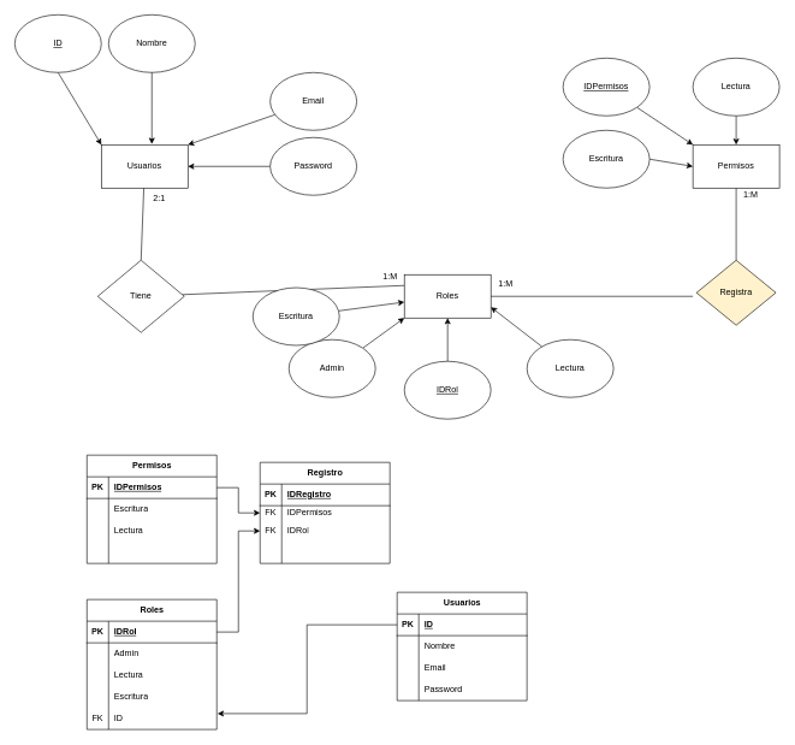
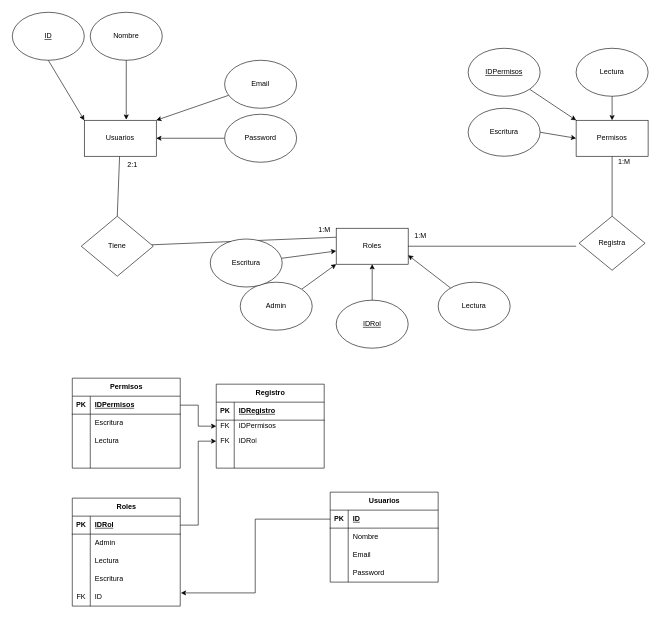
  <mxCell id="0" />
  <mxCell id="1" parent="0" />
  <mxCell id="2" style="rounded=0;orthogonalLoop=1;jettySize=auto;html=1;entryX=0.5;entryY=0;entryDx=0;entryDy=0;endArrow=none;endFill=0;" parent="1" source="3" target="13" edge="1"><mxGeometry relative="1" as="geometry" /></mxCell>
  <mxCell id="3" value="Usuarios" style="rounded=0;whiteSpace=wrap;html=1;" parent="1" vertex="1"><mxGeometry x="140" y="200" width="120" height="60" as="geometry" /></mxCell>
  <mxCell id="4" style="rounded=0;orthogonalLoop=1;jettySize=auto;html=1;exitX=0.5;exitY=1;exitDx=0;exitDy=0;entryX=0;entryY=0;entryDx=0;entryDy=0;" parent="1" source="5" target="3" edge="1"><mxGeometry relative="1" as="geometry" /></mxCell>
  <mxCell id="5" value="&lt;u&gt;ID&lt;/u&gt;" style="ellipse;whiteSpace=wrap;html=1;" parent="1" vertex="1"><mxGeometry y="20" width="120" height="80" as="geometry" x="20" /></mxCell>
  <mxCell id="6" value="Nombre" style="ellipse;whiteSpace=wrap;html=1;" parent="1" vertex="1"><mxGeometry x="150" y="20" width="120" height="80" as="geometry" /></mxCell>
  <mxCell id="7" style="rounded=0;orthogonalLoop=1;jettySize=auto;html=1;entryX=1;entryY=0;entryDx=0;entryDy=0;" parent="1" source="8" target="3" edge="1"><mxGeometry relative="1" as="geometry" /></mxCell>
  <mxCell id="8" value="Email" style="ellipse;whiteSpace=wrap;html=1;" parent="1" vertex="1"><mxGeometry x="374" y="100" width="120" height="80" as="geometry" /></mxCell>
  <mxCell id="9" style="rounded=0;orthogonalLoop=1;jettySize=auto;html=1;entryX=1;entryY=0.5;entryDx=0;entryDy=0;" parent="1" source="10" target="3" edge="1"><mxGeometry relative="1" as="geometry" /></mxCell>
  <mxCell id="10" value="Password" style="ellipse;whiteSpace=wrap;html=1;" parent="1" vertex="1"><mxGeometry x="374" y="190" width="120" height="80" as="geometry" /></mxCell>
  <mxCell id="11" style="rounded=0;orthogonalLoop=1;jettySize=auto;html=1;exitX=0.5;exitY=1;exitDx=0;exitDy=0;entryX=0.583;entryY=-0.017;entryDx=0;entryDy=0;entryPerimeter=0;" parent="1" source="6" target="3" edge="1"><mxGeometry relative="1" as="geometry" /></mxCell>
  <mxCell id="12" style="rounded=0;orthogonalLoop=1;jettySize=auto;html=1;endArrow=none;endFill=0;entryX=0;entryY=0.25;entryDx=0;entryDy=0;" parent="1" source="13" target="14" edge="1"><mxGeometry relative="1" as="geometry"><mxPoint x="550" y="400" as="targetPoint" /></mxGeometry></mxCell>
  <mxCell id="13" value="Tiene" style="rhombus;whiteSpace=wrap;html=1;" parent="1" vertex="1"><mxGeometry x="135" y="360" width="120" height="100" as="geometry" /></mxCell>
  <mxCell id="14" value="Roles" style="rounded=0;whiteSpace=wrap;html=1;" parent="1" vertex="1"><mxGeometry x="560" y="380" width="120" height="60" as="geometry" /></mxCell>
  <mxCell id="15" style="edgeStyle=orthogonalEdgeStyle;rounded=0;orthogonalLoop=1;jettySize=auto;html=1;entryX=0.5;entryY=1;entryDx=0;entryDy=0;endArrow=none;endFill=0;" parent="1" source="16" target="17" edge="1"><mxGeometry relative="1" as="geometry" /></mxCell>
- <mxCell id="16" value="Registra" style="rhombus;whiteSpace=wrap;html=1;fillColor=#fff2cc;" parent="1" vertex="1"><mxGeometry x="965" y="360" width="110" height="90" as="geometry" /></mxCell>
+ <mxCell id="16" value="Registra" style="rhombus;whiteSpace=wrap;html=1;" parent="1" vertex="1"><mxGeometry x="965" y="360" width="110" height="90" as="geometry" /></mxCell>
  <mxCell id="17" value="Permisos" style="rounded=0;whiteSpace=wrap;html=1;" parent="1" vertex="1"><mxGeometry x="960" y="200" width="120" height="60" as="geometry" /></mxCell>
  <mxCell id="18" style="rounded=0;orthogonalLoop=1;jettySize=auto;html=1;entryX=0;entryY=0;entryDx=0;entryDy=0;" parent="1" source="19" target="17" edge="1"><mxGeometry relative="1" as="geometry" /></mxCell>
  <mxCell id="19" value="&lt;u&gt;IDPermisos&lt;/u&gt;" style="ellipse;whiteSpace=wrap;html=1;" parent="1" vertex="1"><mxGeometry x="780" y="80" width="120" height="80" as="geometry" /></mxCell>
  <mxCell id="20" style="edgeStyle=orthogonalEdgeStyle;rounded=0;orthogonalLoop=1;jettySize=auto;html=1;entryX=0.5;entryY=0;entryDx=0;entryDy=0;" parent="1" source="21" target="17" edge="1"><mxGeometry relative="1" as="geometry" /></mxCell>
  <mxCell id="21" value="Lectura" style="ellipse;whiteSpace=wrap;html=1;" parent="1" vertex="1"><mxGeometry x="960" y="80" width="120" height="80" as="geometry" /></mxCell>
  <mxCell id="22" style="rounded=0;orthogonalLoop=1;jettySize=auto;html=1;exitX=1;exitY=0.5;exitDx=0;exitDy=0;entryX=0;entryY=0.5;entryDx=0;entryDy=0;" parent="1" source="23" target="17" edge="1"><mxGeometry relative="1" as="geometry" /></mxCell>
  <mxCell id="23" value="Escritura" style="ellipse;whiteSpace=wrap;html=1;" parent="1" vertex="1"><mxGeometry x="780" y="180" width="120" height="80" as="geometry" /></mxCell>
  <mxCell id="24" style="rounded=0;orthogonalLoop=1;jettySize=auto;html=1;exitX=1;exitY=0;exitDx=0;exitDy=0;entryX=0;entryY=1;entryDx=0;entryDy=0;" parent="1" source="25" target="14" edge="1"><mxGeometry relative="1" as="geometry" /></mxCell>
  <mxCell id="25" value="Admin" style="ellipse;whiteSpace=wrap;html=1;" parent="1" vertex="1"><mxGeometry x="400" y="470" width="120" height="80" as="geometry" /></mxCell>
  <mxCell id="26" style="edgeStyle=orthogonalEdgeStyle;rounded=0;orthogonalLoop=1;jettySize=auto;html=1;exitX=0.5;exitY=0;exitDx=0;exitDy=0;entryX=0.5;entryY=1;entryDx=0;entryDy=0;" parent="1" source="27" target="14" edge="1"><mxGeometry relative="1" as="geometry" /></mxCell>
  <mxCell id="27" value="&lt;u&gt;IDRol&lt;/u&gt;" style="ellipse;whiteSpace=wrap;html=1;" parent="1" vertex="1"><mxGeometry x="560" y="500" width="120" height="80" as="geometry" /></mxCell>
  <mxCell id="28" style="rounded=0;orthogonalLoop=1;jettySize=auto;html=1;entryX=1;entryY=0.75;entryDx=0;entryDy=0;" parent="1" source="29" target="14" edge="1"><mxGeometry relative="1" as="geometry" /></mxCell>
  <mxCell id="29" value="Lectura" style="ellipse;whiteSpace=wrap;html=1;" parent="1" vertex="1"><mxGeometry x="730" y="470" width="120" height="80" as="geometry" /></mxCell>
  <mxCell id="30" style="rounded=0;orthogonalLoop=1;jettySize=auto;html=1;startArrow=none;startFill=0;endArrow=none;endFill=0;" parent="1" source="14" edge="1"><mxGeometry relative="1" as="geometry"><mxPoint x="960" y="410" as="targetPoint" /></mxGeometry></mxCell>
  <mxCell id="31" value="2:1" style="text;html=1;align=center;verticalAlign=middle;resizable=0;points=[];autosize=1;strokeColor=none;fillColor=none;" parent="1" vertex="1"><mxGeometry x="200" y="260" width="40" height="30" as="geometry" /></mxCell>
  <mxCell id="32" value="1:M" style="text;html=1;align=center;verticalAlign=middle;resizable=0;points=[];autosize=1;strokeColor=none;fillColor=none;" parent="1" vertex="1"><mxGeometry x="520" y="368" width="40" height="30" as="geometry" /></mxCell>
  <mxCell id="33" value="1:M" style="text;html=1;align=center;verticalAlign=middle;resizable=0;points=[];autosize=1;strokeColor=none;fillColor=none;" parent="1" vertex="1"><mxGeometry x="680" y="378" width="40" height="30" as="geometry" /></mxCell>
  <mxCell id="34" value="1:M" style="text;html=1;align=center;verticalAlign=middle;resizable=0;points=[];autosize=1;strokeColor=none;fillColor=none;" parent="1" vertex="1"><mxGeometry x="1020" y="254" width="40" height="30" as="geometry" /></mxCell>
  <mxCell id="35" value="Permisos" style="shape=table;startSize=30;container=1;collapsible=1;childLayout=tableLayout;fixedRows=1;rowLines=0;fontStyle=1;align=center;resizeLast=1;html=1;" parent="1" vertex="1"><mxGeometry x="120" y="630" width="180" height="150" as="geometry"><mxRectangle x="20" y="750" width="90" height="30" as="alternateBounds" /></mxGeometry></mxCell>
  <mxCell id="36" value="" style="shape=tableRow;horizontal=0;startSize=0;swimlaneHead=0;swimlaneBody=0;fillColor=none;collapsible=0;dropTarget=0;points=[[0,0.5],[1,0.5]];portConstraint=eastwest;top=0;left=0;right=0;bottom=1;" parent="35" vertex="1"><mxGeometry y="30" width="180" height="30" as="geometry" /></mxCell>
  <mxCell id="37" value="PK" style="shape=partialRectangle;connectable=0;fillColor=none;top=0;left=0;bottom=0;right=0;fontStyle=1;overflow=hidden;whiteSpace=wrap;html=1;" parent="36" vertex="1"><mxGeometry width="30" height="30" as="geometry"><mxRectangle width="30" height="30" as="alternateBounds" /></mxGeometry></mxCell>
  <mxCell id="38" value="IDPermisos" style="shape=partialRectangle;connectable=0;fillColor=none;top=0;left=0;bottom=0;right=0;align=left;spacingLeft=6;fontStyle=5;overflow=hidden;whiteSpace=wrap;html=1;" parent="36" vertex="1"><mxGeometry x="30" width="150" height="30" as="geometry"><mxRectangle width="150" height="30" as="alternateBounds" /></mxGeometry></mxCell>
  <mxCell id="39" value="" style="shape=tableRow;horizontal=0;startSize=0;swimlaneHead=0;swimlaneBody=0;fillColor=none;collapsible=0;dropTarget=0;points=[[0,0.5],[1,0.5]];portConstraint=eastwest;top=0;left=0;right=0;bottom=0;" parent="35" vertex="1"><mxGeometry y="60" width="180" height="30" as="geometry" /></mxCell>
  <mxCell id="40" value="" style="shape=partialRectangle;connectable=0;fillColor=none;top=0;left=0;bottom=0;right=0;editable=1;overflow=hidden;whiteSpace=wrap;html=1;" parent="39" vertex="1"><mxGeometry width="30" height="30" as="geometry"><mxRectangle width="30" height="30" as="alternateBounds" /></mxGeometry></mxCell>
  <mxCell id="41" value="Escritura" style="shape=partialRectangle;connectable=0;fillColor=none;top=0;left=0;bottom=0;right=0;align=left;spacingLeft=6;overflow=hidden;whiteSpace=wrap;html=1;" parent="39" vertex="1"><mxGeometry x="30" width="150" height="30" as="geometry"><mxRectangle width="150" height="30" as="alternateBounds" /></mxGeometry></mxCell>
  <mxCell id="42" value="" style="shape=tableRow;horizontal=0;startSize=0;swimlaneHead=0;swimlaneBody=0;fillColor=none;collapsible=0;dropTarget=0;points=[[0,0.5],[1,0.5]];portConstraint=eastwest;top=0;left=0;right=0;bottom=0;" parent="35" vertex="1"><mxGeometry y="90" width="180" height="30" as="geometry" /></mxCell>
  <mxCell id="43" value="" style="shape=partialRectangle;connectable=0;fillColor=none;top=0;left=0;bottom=0;right=0;editable=1;overflow=hidden;whiteSpace=wrap;html=1;" parent="42" vertex="1"><mxGeometry width="30" height="30" as="geometry"><mxRectangle width="30" height="30" as="alternateBounds" /></mxGeometry></mxCell>
  <mxCell id="44" value="Lectura" style="shape=partialRectangle;connectable=0;fillColor=none;top=0;left=0;bottom=0;right=0;align=left;spacingLeft=6;overflow=hidden;whiteSpace=wrap;html=1;" parent="42" vertex="1"><mxGeometry x="30" width="150" height="30" as="geometry"><mxRectangle width="150" height="30" as="alternateBounds" /></mxGeometry></mxCell>
  <mxCell id="45" value="" style="shape=tableRow;horizontal=0;startSize=0;swimlaneHead=0;swimlaneBody=0;fillColor=none;collapsible=0;dropTarget=0;points=[[0,0.5],[1,0.5]];portConstraint=eastwest;top=0;left=0;right=0;bottom=0;" parent="35" vertex="1"><mxGeometry y="120" width="180" height="30" as="geometry" /></mxCell>
  <mxCell id="46" value="" style="shape=partialRectangle;connectable=0;fillColor=none;top=0;left=0;bottom=0;right=0;editable=1;overflow=hidden;whiteSpace=wrap;html=1;" parent="45" vertex="1"><mxGeometry width="30" height="30" as="geometry"><mxRectangle width="30" height="30" as="alternateBounds" /></mxGeometry></mxCell>
  <mxCell id="47" value="" style="shape=partialRectangle;connectable=0;fillColor=none;top=0;left=0;bottom=0;right=0;align=left;spacingLeft=6;overflow=hidden;whiteSpace=wrap;html=1;" parent="45" vertex="1"><mxGeometry x="30" width="150" height="30" as="geometry"><mxRectangle width="150" height="30" as="alternateBounds" /></mxGeometry></mxCell>
  <mxCell id="48" value="Roles" style="shape=table;startSize=30;container=1;collapsible=1;childLayout=tableLayout;fixedRows=1;rowLines=0;fontStyle=1;align=center;resizeLast=1;html=1;" parent="1" vertex="1"><mxGeometry x="120" y="830" width="180" height="180" as="geometry" /></mxCell>
  <mxCell id="49" value="" style="shape=tableRow;horizontal=0;startSize=0;swimlaneHead=0;swimlaneBody=0;fillColor=none;collapsible=0;dropTarget=0;points=[[0,0.5],[1,0.5]];portConstraint=eastwest;top=0;left=0;right=0;bottom=1;" parent="48" vertex="1"><mxGeometry y="30" width="180" height="30" as="geometry" /></mxCell>
  <mxCell id="50" value="PK" style="shape=partialRectangle;connectable=0;fillColor=none;top=0;left=0;bottom=0;right=0;fontStyle=1;overflow=hidden;whiteSpace=wrap;html=1;" parent="49" vertex="1"><mxGeometry width="30" height="30" as="geometry"><mxRectangle width="30" height="30" as="alternateBounds" /></mxGeometry></mxCell>
  <mxCell id="51" value="IDRol" style="shape=partialRectangle;connectable=0;fillColor=none;top=0;left=0;bottom=0;right=0;align=left;spacingLeft=6;fontStyle=5;overflow=hidden;whiteSpace=wrap;html=1;" parent="49" vertex="1"><mxGeometry x="30" width="150" height="30" as="geometry"><mxRectangle width="150" height="30" as="alternateBounds" /></mxGeometry></mxCell>
  <mxCell id="52" value="" style="shape=tableRow;horizontal=0;startSize=0;swimlaneHead=0;swimlaneBody=0;fillColor=none;collapsible=0;dropTarget=0;points=[[0,0.5],[1,0.5]];portConstraint=eastwest;top=0;left=0;right=0;bottom=0;" parent="48" vertex="1"><mxGeometry y="60" width="180" height="30" as="geometry" /></mxCell>
  <mxCell id="53" value="" style="shape=partialRectangle;connectable=0;fillColor=none;top=0;left=0;bottom=0;right=0;editable=1;overflow=hidden;whiteSpace=wrap;html=1;" parent="52" vertex="1"><mxGeometry width="30" height="30" as="geometry"><mxRectangle width="30" height="30" as="alternateBounds" /></mxGeometry></mxCell>
  <mxCell id="54" value="Admin" style="shape=partialRectangle;connectable=0;fillColor=none;top=0;left=0;bottom=0;right=0;align=left;spacingLeft=6;overflow=hidden;whiteSpace=wrap;html=1;" parent="52" vertex="1"><mxGeometry x="30" width="150" height="30" as="geometry"><mxRectangle width="150" height="30" as="alternateBounds" /></mxGeometry></mxCell>
  <mxCell id="55" value="" style="shape=tableRow;horizontal=0;startSize=0;swimlaneHead=0;swimlaneBody=0;fillColor=none;collapsible=0;dropTarget=0;points=[[0,0.5],[1,0.5]];portConstraint=eastwest;top=0;left=0;right=0;bottom=0;" vertex="1" parent="48"><mxGeometry y="90" width="180" height="30" as="geometry" /></mxCell>
  <mxCell id="56" value="" style="shape=partialRectangle;connectable=0;fillColor=none;top=0;left=0;bottom=0;right=0;editable=1;overflow=hidden;whiteSpace=wrap;html=1;" vertex="1" parent="55"><mxGeometry width="30" height="30" as="geometry"><mxRectangle width="30" height="30" as="alternateBounds" /></mxGeometry></mxCell>
  <mxCell id="57" value="Lectura" style="shape=partialRectangle;connectable=0;fillColor=none;top=0;left=0;bottom=0;right=0;align=left;spacingLeft=6;overflow=hidden;whiteSpace=wrap;html=1;" vertex="1" parent="55"><mxGeometry x="30" width="150" height="30" as="geometry"><mxRectangle width="150" height="30" as="alternateBounds" /></mxGeometry></mxCell>
  <mxCell id="58" value="" style="shape=tableRow;horizontal=0;startSize=0;swimlaneHead=0;swimlaneBody=0;fillColor=none;collapsible=0;dropTarget=0;points=[[0,0.5],[1,0.5]];portConstraint=eastwest;top=0;left=0;right=0;bottom=0;" parent="48" vertex="1"><mxGeometry y="120" width="180" height="30" as="geometry" /></mxCell>
  <mxCell id="59" value="" style="shape=partialRectangle;connectable=0;fillColor=none;top=0;left=0;bottom=0;right=0;editable=1;overflow=hidden;whiteSpace=wrap;html=1;" parent="58" vertex="1"><mxGeometry width="30" height="30" as="geometry"><mxRectangle width="30" height="30" as="alternateBounds" /></mxGeometry></mxCell>
  <mxCell id="60" value="Escritura" style="shape=partialRectangle;connectable=0;fillColor=none;top=0;left=0;bottom=0;right=0;align=left;spacingLeft=6;overflow=hidden;whiteSpace=wrap;html=1;" parent="58" vertex="1"><mxGeometry x="30" width="150" height="30" as="geometry"><mxRectangle width="150" height="30" as="alternateBounds" /></mxGeometry></mxCell>
  <mxCell id="61" value="" style="shape=tableRow;horizontal=0;startSize=0;swimlaneHead=0;swimlaneBody=0;fillColor=none;collapsible=0;dropTarget=0;points=[[0,0.5],[1,0.5]];portConstraint=eastwest;top=0;left=0;right=0;bottom=0;" parent="48" vertex="1"><mxGeometry y="150" width="180" height="30" as="geometry" /></mxCell>
  <mxCell id="62" value="FK" style="shape=partialRectangle;connectable=0;fillColor=none;top=0;left=0;bottom=0;right=0;editable=1;overflow=hidden;whiteSpace=wrap;html=1;" parent="61" vertex="1"><mxGeometry width="30" height="30" as="geometry"><mxRectangle width="30" height="30" as="alternateBounds" /></mxGeometry></mxCell>
  <mxCell id="63" value="ID" style="shape=partialRectangle;connectable=0;fillColor=none;top=0;left=0;bottom=0;right=0;align=left;spacingLeft=6;overflow=hidden;whiteSpace=wrap;html=1;" parent="61" vertex="1"><mxGeometry x="30" width="150" height="30" as="geometry"><mxRectangle width="150" height="30" as="alternateBounds" /></mxGeometry></mxCell>
  <mxCell id="64" value="Usuarios" style="shape=table;startSize=30;container=1;collapsible=1;childLayout=tableLayout;fixedRows=1;rowLines=0;fontStyle=1;align=center;resizeLast=1;html=1;" parent="1" vertex="1"><mxGeometry x="550" y="820" width="180" height="150" as="geometry" /></mxCell>
  <mxCell id="65" value="" style="shape=tableRow;horizontal=0;startSize=0;swimlaneHead=0;swimlaneBody=0;fillColor=none;collapsible=0;dropTarget=0;points=[[0,0.5],[1,0.5]];portConstraint=eastwest;top=0;left=0;right=0;bottom=1;" parent="64" vertex="1"><mxGeometry y="30" width="180" height="30" as="geometry" /></mxCell>
  <mxCell id="66" value="PK" style="shape=partialRectangle;connectable=0;fillColor=none;top=0;left=0;bottom=0;right=0;fontStyle=1;overflow=hidden;whiteSpace=wrap;html=1;" parent="65" vertex="1"><mxGeometry width="30" height="30" as="geometry"><mxRectangle width="30" height="30" as="alternateBounds" /></mxGeometry></mxCell>
  <mxCell id="67" value="ID" style="shape=partialRectangle;connectable=0;fillColor=none;top=0;left=0;bottom=0;right=0;align=left;spacingLeft=6;fontStyle=5;overflow=hidden;whiteSpace=wrap;html=1;" parent="65" vertex="1"><mxGeometry x="30" width="150" height="30" as="geometry"><mxRectangle width="150" height="30" as="alternateBounds" /></mxGeometry></mxCell>
  <mxCell id="68" value="" style="shape=tableRow;horizontal=0;startSize=0;swimlaneHead=0;swimlaneBody=0;fillColor=none;collapsible=0;dropTarget=0;points=[[0,0.5],[1,0.5]];portConstraint=eastwest;top=0;left=0;right=0;bottom=0;" parent="64" vertex="1"><mxGeometry y="60" width="180" height="30" as="geometry" /></mxCell>
  <mxCell id="69" value="" style="shape=partialRectangle;connectable=0;fillColor=none;top=0;left=0;bottom=0;right=0;editable=1;overflow=hidden;whiteSpace=wrap;html=1;" parent="68" vertex="1"><mxGeometry width="30" height="30" as="geometry"><mxRectangle width="30" height="30" as="alternateBounds" /></mxGeometry></mxCell>
  <mxCell id="70" value="Nombre" style="shape=partialRectangle;connectable=0;fillColor=none;top=0;left=0;bottom=0;right=0;align=left;spacingLeft=6;overflow=hidden;whiteSpace=wrap;html=1;" parent="68" vertex="1"><mxGeometry x="30" width="150" height="30" as="geometry"><mxRectangle width="150" height="30" as="alternateBounds" /></mxGeometry></mxCell>
  <mxCell id="71" value="" style="shape=tableRow;horizontal=0;startSize=0;swimlaneHead=0;swimlaneBody=0;fillColor=none;collapsible=0;dropTarget=0;points=[[0,0.5],[1,0.5]];portConstraint=eastwest;top=0;left=0;right=0;bottom=0;" parent="64" vertex="1"><mxGeometry y="90" width="180" height="30" as="geometry" /></mxCell>
  <mxCell id="72" value="" style="shape=partialRectangle;connectable=0;fillColor=none;top=0;left=0;bottom=0;right=0;editable=1;overflow=hidden;whiteSpace=wrap;html=1;" parent="71" vertex="1"><mxGeometry width="30" height="30" as="geometry"><mxRectangle width="30" height="30" as="alternateBounds" /></mxGeometry></mxCell>
  <mxCell id="73" value="Email" style="shape=partialRectangle;connectable=0;fillColor=none;top=0;left=0;bottom=0;right=0;align=left;spacingLeft=6;overflow=hidden;whiteSpace=wrap;html=1;" parent="71" vertex="1"><mxGeometry x="30" width="150" height="30" as="geometry"><mxRectangle width="150" height="30" as="alternateBounds" /></mxGeometry></mxCell>
  <mxCell id="74" value="" style="shape=tableRow;horizontal=0;startSize=0;swimlaneHead=0;swimlaneBody=0;fillColor=none;collapsible=0;dropTarget=0;points=[[0,0.5],[1,0.5]];portConstraint=eastwest;top=0;left=0;right=0;bottom=0;" parent="64" vertex="1"><mxGeometry y="120" width="180" height="30" as="geometry" /></mxCell>
  <mxCell id="75" value="" style="shape=partialRectangle;connectable=0;fillColor=none;top=0;left=0;bottom=0;right=0;editable=1;overflow=hidden;whiteSpace=wrap;html=1;" parent="74" vertex="1"><mxGeometry width="30" height="30" as="geometry"><mxRectangle width="30" height="30" as="alternateBounds" /></mxGeometry></mxCell>
  <mxCell id="76" value="Password" style="shape=partialRectangle;connectable=0;fillColor=none;top=0;left=0;bottom=0;right=0;align=left;spacingLeft=6;overflow=hidden;whiteSpace=wrap;html=1;" parent="74" vertex="1"><mxGeometry x="30" width="150" height="30" as="geometry"><mxRectangle width="150" height="30" as="alternateBounds" /></mxGeometry></mxCell>
  <mxCell id="77" value="Registro" style="shape=table;startSize=30;container=1;collapsible=1;childLayout=tableLayout;fixedRows=1;rowLines=0;fontStyle=1;align=center;resizeLast=1;html=1;" parent="1" vertex="1"><mxGeometry x="360" y="640" width="180" height="140" as="geometry" /></mxCell>
  <mxCell id="78" value="" style="shape=tableRow;horizontal=0;startSize=0;swimlaneHead=0;swimlaneBody=0;fillColor=none;collapsible=0;dropTarget=0;points=[[0,0.5],[1,0.5]];portConstraint=eastwest;top=0;left=0;right=0;bottom=1;" parent="77" vertex="1"><mxGeometry y="30" width="180" height="30" as="geometry" /></mxCell>
  <mxCell id="79" value="PK" style="shape=partialRectangle;connectable=0;fillColor=none;top=0;left=0;bottom=0;right=0;fontStyle=1;overflow=hidden;whiteSpace=wrap;html=1;" parent="78" vertex="1"><mxGeometry width="30" height="30" as="geometry"><mxRectangle width="30" height="30" as="alternateBounds" /></mxGeometry></mxCell>
  <mxCell id="80" value="IDRegistro" style="shape=partialRectangle;connectable=0;fillColor=none;top=0;left=0;bottom=0;right=0;align=left;spacingLeft=6;fontStyle=5;overflow=hidden;whiteSpace=wrap;html=1;" parent="78" vertex="1"><mxGeometry x="30" width="150" height="30" as="geometry"><mxRectangle width="150" height="30" as="alternateBounds" /></mxGeometry></mxCell>
  <mxCell id="81" value="" style="shape=tableRow;horizontal=0;startSize=0;swimlaneHead=0;swimlaneBody=0;fillColor=none;collapsible=0;dropTarget=0;points=[[0,0.5],[1,0.5]];portConstraint=eastwest;top=0;left=0;right=0;bottom=0;" parent="77" vertex="1"><mxGeometry y="60" width="180" height="20" as="geometry" /></mxCell>
  <mxCell id="82" value="FK" style="shape=partialRectangle;connectable=0;fillColor=none;top=0;left=0;bottom=0;right=0;editable=1;overflow=hidden;whiteSpace=wrap;html=1;" parent="81" vertex="1"><mxGeometry width="30" height="20" as="geometry"><mxRectangle width="30" height="20" as="alternateBounds" /></mxGeometry></mxCell>
  <mxCell id="83" value="IDPermisos" style="shape=partialRectangle;connectable=0;fillColor=none;top=0;left=0;bottom=0;right=0;align=left;spacingLeft=6;overflow=hidden;whiteSpace=wrap;html=1;" parent="81" vertex="1"><mxGeometry x="30" width="150" height="20" as="geometry"><mxRectangle width="150" height="20" as="alternateBounds" /></mxGeometry></mxCell>
  <mxCell id="84" value="" style="shape=tableRow;horizontal=0;startSize=0;swimlaneHead=0;swimlaneBody=0;fillColor=none;collapsible=0;dropTarget=0;points=[[0,0.5],[1,0.5]];portConstraint=eastwest;top=0;left=0;right=0;bottom=0;" parent="77" vertex="1"><mxGeometry y="80" width="180" height="30" as="geometry" /></mxCell>
  <mxCell id="85" value="FK" style="shape=partialRectangle;connectable=0;fillColor=none;top=0;left=0;bottom=0;right=0;editable=1;overflow=hidden;whiteSpace=wrap;html=1;" parent="84" vertex="1"><mxGeometry width="30" height="30" as="geometry"><mxRectangle width="30" height="30" as="alternateBounds" /></mxGeometry></mxCell>
  <mxCell id="86" value="IDRol" style="shape=partialRectangle;connectable=0;fillColor=none;top=0;left=0;bottom=0;right=0;align=left;spacingLeft=6;overflow=hidden;whiteSpace=wrap;html=1;" parent="84" vertex="1"><mxGeometry x="30" width="150" height="30" as="geometry"><mxRectangle width="150" height="30" as="alternateBounds" /></mxGeometry></mxCell>
  <mxCell id="87" value="" style="shape=tableRow;horizontal=0;startSize=0;swimlaneHead=0;swimlaneBody=0;fillColor=none;collapsible=0;dropTarget=0;points=[[0,0.5],[1,0.5]];portConstraint=eastwest;top=0;left=0;right=0;bottom=0;" parent="77" vertex="1"><mxGeometry y="110" width="180" height="30" as="geometry" /></mxCell>
  <mxCell id="88" value="" style="shape=partialRectangle;connectable=0;fillColor=none;top=0;left=0;bottom=0;right=0;editable=1;overflow=hidden;whiteSpace=wrap;html=1;" parent="87" vertex="1"><mxGeometry width="30" height="30" as="geometry"><mxRectangle width="30" height="30" as="alternateBounds" /></mxGeometry></mxCell>
  <mxCell id="89" value="" style="shape=partialRectangle;connectable=0;fillColor=none;top=0;left=0;bottom=0;right=0;align=left;spacingLeft=6;overflow=hidden;whiteSpace=wrap;html=1;" parent="87" vertex="1"><mxGeometry x="30" width="150" height="30" as="geometry"><mxRectangle width="150" height="30" as="alternateBounds" /></mxGeometry></mxCell>
  <mxCell id="90" style="edgeStyle=orthogonalEdgeStyle;rounded=0;orthogonalLoop=1;jettySize=auto;html=1;entryX=1.006;entryY=0.267;entryDx=0;entryDy=0;entryPerimeter=0;" parent="1" source="65" target="61" edge="1"><mxGeometry relative="1" as="geometry"><mxPoint x="360" y="960" as="targetPoint" /></mxGeometry></mxCell>
  <mxCell id="91" style="edgeStyle=orthogonalEdgeStyle;rounded=0;orthogonalLoop=1;jettySize=auto;html=1;" parent="1" source="49" target="84" edge="1"><mxGeometry relative="1" as="geometry" /></mxCell>
  <mxCell id="92" style="edgeStyle=orthogonalEdgeStyle;rounded=0;orthogonalLoop=1;jettySize=auto;html=1;" parent="1" source="36" target="81" edge="1"><mxGeometry relative="1" as="geometry" /></mxCell>
  <mxCell id="93" value="" style="rounded=0;orthogonalLoop=1;jettySize=auto;html=1;" edge="1" parent="1" source="94" target="14"><mxGeometry relative="1" as="geometry" /></mxCell>
  <mxCell id="94" value="Escritura" style="ellipse;whiteSpace=wrap;html=1;" vertex="1" parent="1"><mxGeometry x="350" y="398" width="120" height="80" as="geometry" /></mxCell>
